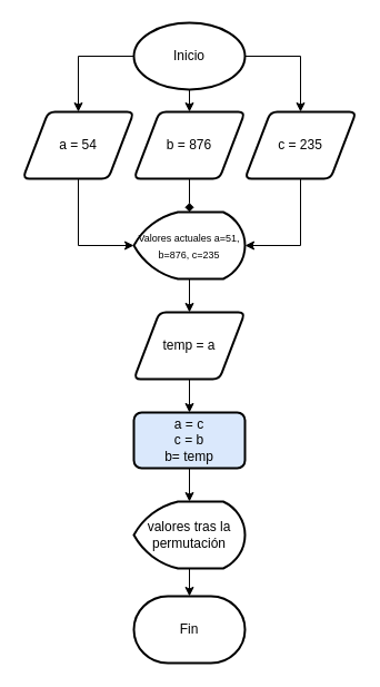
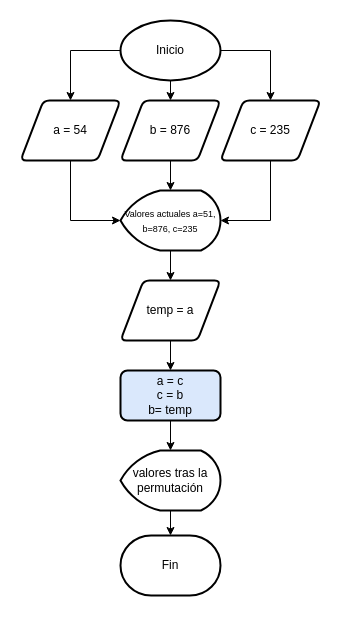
  <mxCell id="0" />
  <mxCell id="1" parent="0" />
  <mxCell id="2" style="edgeStyle=orthogonalEdgeStyle;rounded=0;orthogonalLoop=1;jettySize=auto;html=1;entryX=0.5;entryY=0;entryDx=0;entryDy=0;" edge="1" parent="1" source="5" target="6"><mxGeometry relative="1" as="geometry"><Array as="points"><mxPoint x="70" y="50" /></Array></mxGeometry></mxCell>
  <mxCell id="3" style="edgeStyle=orthogonalEdgeStyle;rounded=0;orthogonalLoop=1;jettySize=auto;html=1;exitX=0.5;exitY=1;exitDx=0;exitDy=0;exitPerimeter=0;entryX=0.5;entryY=0;entryDx=0;entryDy=0;" edge="1" parent="1" source="5" target="8"><mxGeometry relative="1" as="geometry" /></mxCell>
  <mxCell id="4" style="edgeStyle=orthogonalEdgeStyle;rounded=0;orthogonalLoop=1;jettySize=auto;html=1;entryX=0.5;entryY=0;entryDx=0;entryDy=0;" edge="1" parent="1" source="5" target="9"><mxGeometry relative="1" as="geometry"><Array as="points"><mxPoint x="270" y="50" /></Array></mxGeometry></mxCell>
  <mxCell id="5" value="Inicio" style="strokeWidth=2;html=1;shape=mxgraph.flowchart.start_1;whiteSpace=wrap;" vertex="1" parent="1"><mxGeometry x="120" y="20" width="100" height="60" as="geometry" /></mxCell>
  <mxCell id="6" value="a = 54" style="shape=parallelogram;html=1;strokeWidth=2;perimeter=parallelogramPerimeter;whiteSpace=wrap;rounded=1;arcSize=12;size=0.23;" vertex="1" parent="1"><mxGeometry x="20" y="100" width="100" height="60" as="geometry" /></mxCell>
- <mxCell id="7" value="" style="edgeStyle=orthogonalEdgeStyle;rounded=0;orthogonalLoop=1;jettySize=auto;html=1;endArrow=diamond;" edge="1" parent="1" source="8" target="11"><mxGeometry relative="1" as="geometry" /></mxCell>
+ <mxCell id="7" value="" style="edgeStyle=orthogonalEdgeStyle;rounded=0;orthogonalLoop=1;jettySize=auto;html=1;" edge="1" parent="1" source="8" target="11"><mxGeometry relative="1" as="geometry" /></mxCell>
  <mxCell id="8" value="b = 876" style="shape=parallelogram;html=1;strokeWidth=2;perimeter=parallelogramPerimeter;whiteSpace=wrap;rounded=1;arcSize=12;size=0.23;" vertex="1" parent="1"><mxGeometry x="120" y="100" width="100" height="60" as="geometry" /></mxCell>
  <mxCell id="9" value="c = 235" style="shape=parallelogram;html=1;strokeWidth=2;perimeter=parallelogramPerimeter;whiteSpace=wrap;rounded=1;arcSize=12;size=0.23;" vertex="1" parent="1"><mxGeometry x="220" y="100" width="100" height="60" as="geometry" /></mxCell>
  <mxCell id="10" value="" style="edgeStyle=orthogonalEdgeStyle;rounded=0;orthogonalLoop=1;jettySize=auto;html=1;" edge="1" parent="1" source="11" target="17"><mxGeometry relative="1" as="geometry" /></mxCell>
  <mxCell id="11" value="&lt;font style=&quot;font-size: 9px;&quot;&gt;Valores actuales a=51, b=876, c=235&lt;/font&gt;" style="strokeWidth=2;html=1;shape=mxgraph.flowchart.display;whiteSpace=wrap;" vertex="1" parent="1"><mxGeometry x="120" y="190" width="100" height="60" as="geometry" /></mxCell>
  <mxCell id="12" style="edgeStyle=orthogonalEdgeStyle;rounded=0;orthogonalLoop=1;jettySize=auto;html=1;entryX=0;entryY=0.5;entryDx=0;entryDy=0;entryPerimeter=0;" edge="1" parent="1" source="6" target="11"><mxGeometry relative="1" as="geometry" /></mxCell>
  <mxCell id="13" style="edgeStyle=orthogonalEdgeStyle;rounded=0;orthogonalLoop=1;jettySize=auto;html=1;entryX=1;entryY=0.5;entryDx=0;entryDy=0;entryPerimeter=0;" edge="1" parent="1" source="9" target="11"><mxGeometry relative="1" as="geometry" /></mxCell>
  <mxCell id="14" value="" style="edgeStyle=orthogonalEdgeStyle;rounded=0;orthogonalLoop=1;jettySize=auto;html=1;" edge="1" parent="1" source="15" target="19"><mxGeometry relative="1" as="geometry" /></mxCell>
  <mxCell id="15" value="&lt;div&gt;a = c&lt;/div&gt;&lt;div&gt;c = b&lt;/div&gt;&lt;div&gt;b= temp&lt;br&gt;&lt;/div&gt;" style="rounded=1;whiteSpace=wrap;html=1;absoluteArcSize=1;arcSize=14;strokeWidth=2;fillColor=#dae8fc;" vertex="1" parent="1"><mxGeometry x="120" y="370" width="100" height="50" as="geometry" /></mxCell>
  <mxCell id="16" value="" style="edgeStyle=orthogonalEdgeStyle;rounded=0;orthogonalLoop=1;jettySize=auto;html=1;" edge="1" parent="1" source="17" target="15"><mxGeometry relative="1" as="geometry" /></mxCell>
  <mxCell id="17" value="temp = a" style="shape=parallelogram;html=1;strokeWidth=2;perimeter=parallelogramPerimeter;whiteSpace=wrap;rounded=1;arcSize=12;size=0.23;" vertex="1" parent="1"><mxGeometry x="120" y="280" width="100" height="60" as="geometry" /></mxCell>
  <mxCell id="18" value="" style="edgeStyle=orthogonalEdgeStyle;rounded=0;orthogonalLoop=1;jettySize=auto;html=1;" edge="1" parent="1" source="19" target="20"><mxGeometry relative="1" as="geometry" /></mxCell>
  <mxCell id="19" value="valores tras la permutación" style="strokeWidth=2;html=1;shape=mxgraph.flowchart.display;whiteSpace=wrap;" vertex="1" parent="1"><mxGeometry x="120" y="450" width="100" height="60" as="geometry" /></mxCell>
  <mxCell id="20" value="Fin" style="strokeWidth=2;html=1;shape=mxgraph.flowchart.terminator;whiteSpace=wrap;" vertex="1" parent="1"><mxGeometry x="120" y="535" width="100" height="60" as="geometry" /></mxCell>
